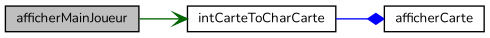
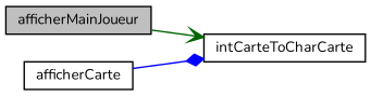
  digraph {
    fontname=Nunito
    rankdir=LR
    node [color=black fillcolor=white fontname=Nunito fontsize=10 shape=record style=filled]
    edge [fontname=Nunito fontsize=10 labelfontname=Helvetica labelfontsize=10 style=solid]
    n1 [fillcolor=grey75 fontcolor=black height=0.2 label=afficherMainJoueur width=0.4]
    n2 [height=0.2 label=intCarteToCharCarte width=0.4]
    n3 [height=0.2 label=afficherCarte width=0.4]
    n1 -> n2 [arrowhead=vee color=darkgreen]
-   n2 -> n3 [arrowhead=diamond color=blue]
+   n3 -> n2 [arrowhead=diamond color=blue]
  }
